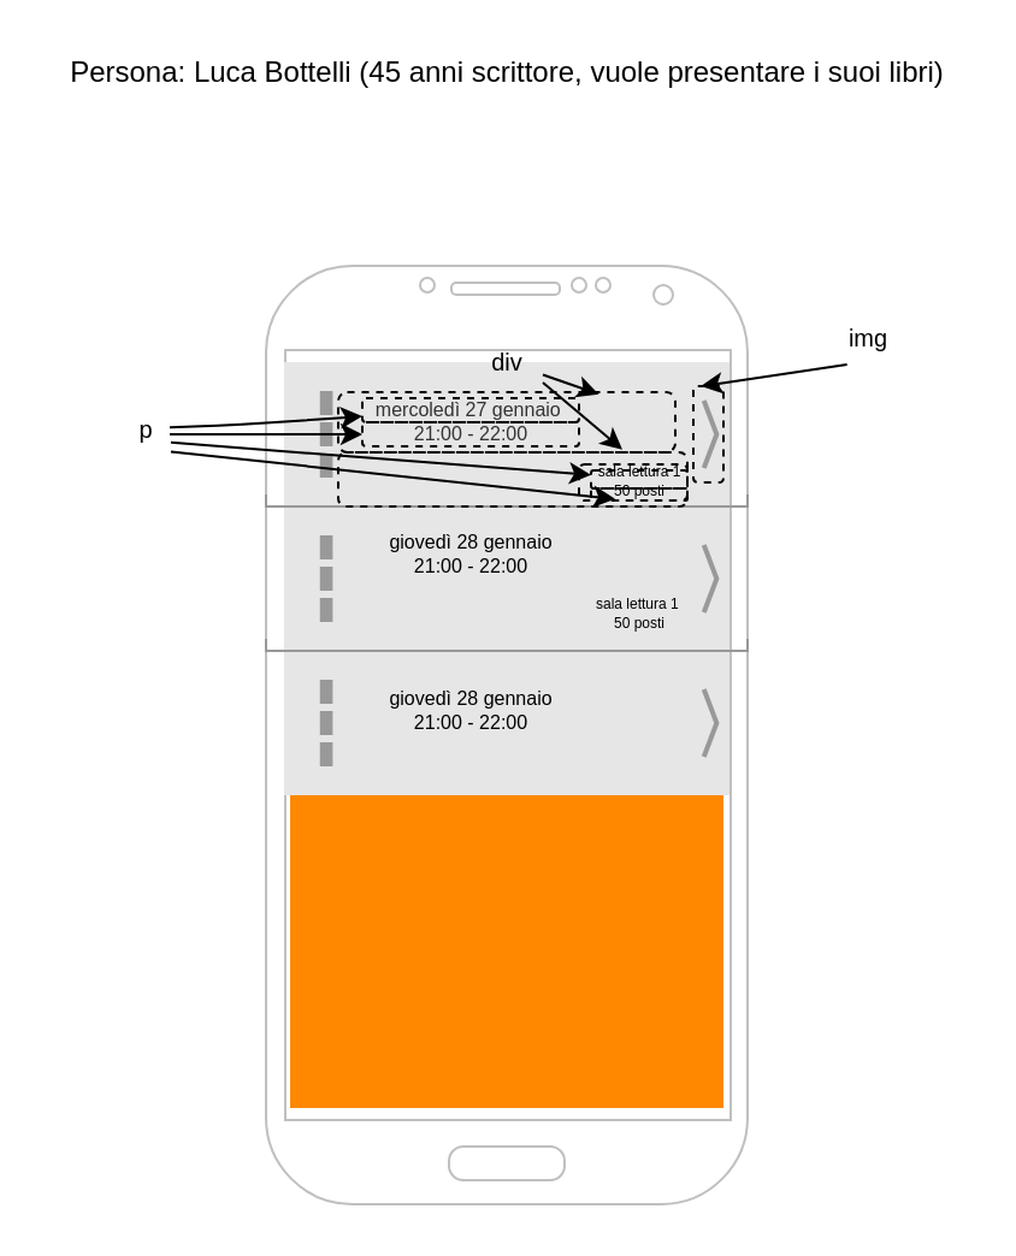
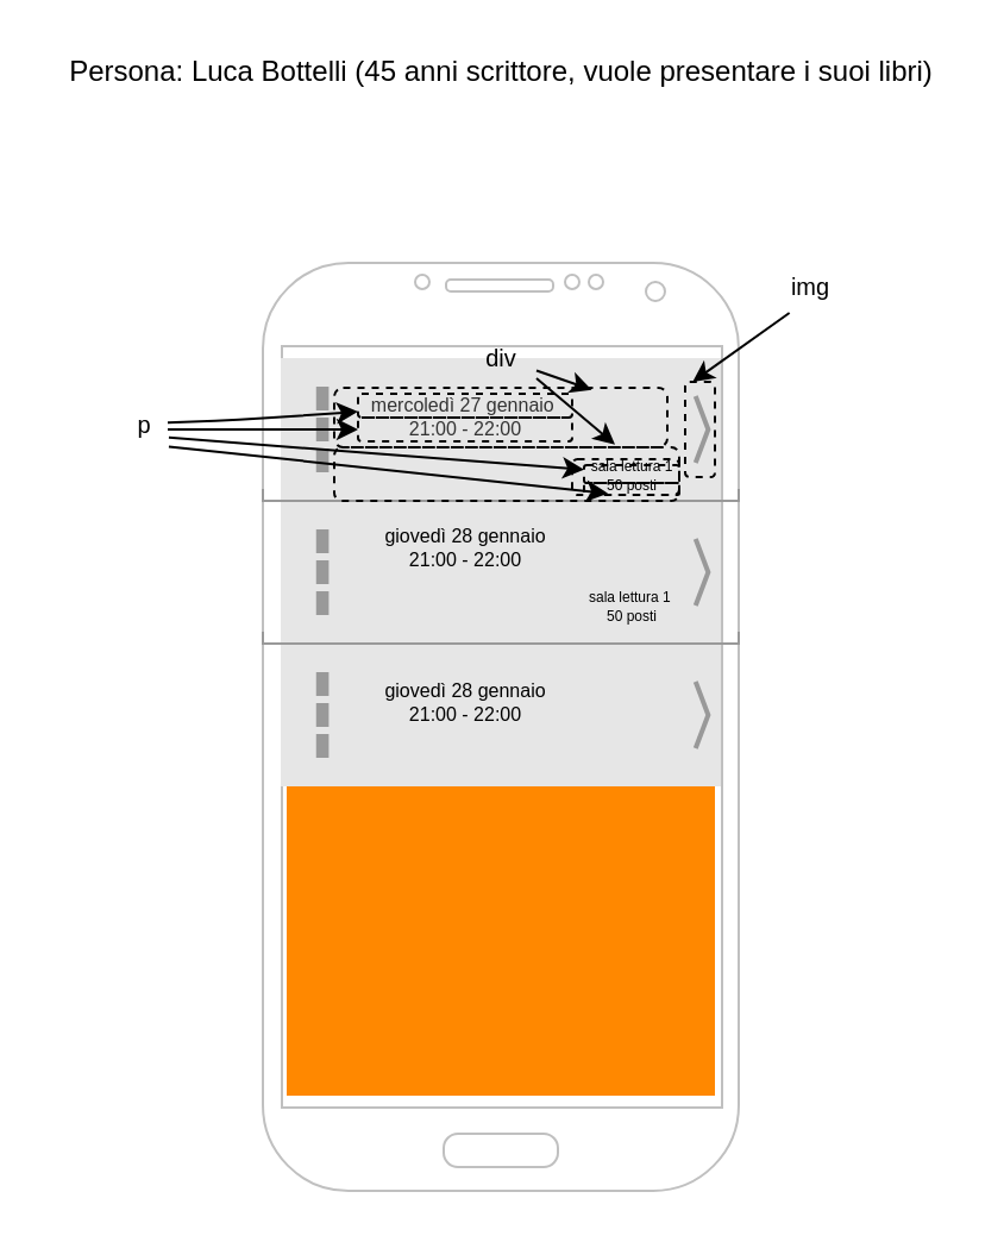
  <mxCell id="0" />
  <mxCell id="1" parent="0" />
  <mxCell id="2" value="" style="verticalLabelPosition=bottom;verticalAlign=top;html=1;shadow=0;dashed=0;strokeWidth=1;shape=mxgraph.android.phone2;strokeColor=#c0c0c0;" vertex="1" parent="1"><mxGeometry x="110" y="110" width="200" height="390" as="geometry" /></mxCell>
  <mxCell id="3" value="Persona: Luca Bottelli (45 anni scrittore, vuole presentare i suoi libri)" style="text;html=1;align=center;verticalAlign=middle;resizable=0;points=[];autosize=1;" vertex="1" parent="1"><mxGeometry x="20" y="20" width="380" height="20" as="geometry" /></mxCell>
  <mxCell id="4" value="" style="verticalLabelPosition=bottom;verticalAlign=top;html=1;shadow=0;dashed=0;strokeWidth=1;strokeColor=none;shape=rect;fillColor=#ff8800;" vertex="1" parent="1"><mxGeometry x="120" y="150" width="180" height="310" as="geometry" /></mxCell>
  <mxCell id="5" value="" style="strokeWidth=1;html=1;shadow=0;dashed=0;shape=mxgraph.android.action_bar;fillColor=#E6E6E6;strokeColor=#c0c0c0;strokeWidth=2;rotation=-180;" vertex="1" parent="1"><mxGeometry x="117.5" y="150" width="185" height="60" as="geometry" /></mxCell>
  <mxCell id="6" value="" style="strokeWidth=1;html=1;shadow=0;dashed=0;shape=mxgraph.android.action_bar;fillColor=#E6E6E6;strokeColor=#c0c0c0;strokeWidth=2;rotation=-180;" vertex="1" parent="1"><mxGeometry x="117.5" y="210" width="185" height="60" as="geometry" /></mxCell>
  <mxCell id="7" value="" style="strokeWidth=1;html=1;shadow=0;dashed=0;shape=mxgraph.android.action_bar;fillColor=#E6E6E6;strokeColor=#c0c0c0;strokeWidth=2;rotation=-180;" vertex="1" parent="1"><mxGeometry x="117.5" y="270" width="185" height="60" as="geometry" /></mxCell>
  <mxCell id="8" value="mercoledì 27 gennaio&amp;nbsp;&lt;br style=&quot;font-size: 8px;&quot;&gt;21:00 - 22:00" style="text;html=1;align=center;verticalAlign=middle;resizable=0;points=[];autosize=1;fontColor=#333333;fontSize=8;" vertex="1" parent="1"><mxGeometry x="150" y="160" width="90" height="30" as="geometry" /></mxCell>
  <mxCell id="9" value="sala lettura 1&lt;br style=&quot;font-size: 6px;&quot;&gt;50 posti" style="text;html=1;align=center;verticalAlign=middle;resizable=0;points=[];autosize=1;fontSize=6;" vertex="1" parent="1"><mxGeometry x="240" y="190" width="50" height="20" as="geometry" /></mxCell>
  <mxCell id="10" value="" style="strokeWidth=1;html=1;shadow=0;dashed=0;shape=mxgraph.android.textfield;align=center;strokeColor=#999999;pointerEvents=1;fillColor=none;gradientColor=none;fontSize=6;" vertex="1" parent="1"><mxGeometry x="110" y="180" width="200" height="30" as="geometry" /></mxCell>
  <mxCell id="11" value="" style="strokeWidth=1;html=1;shadow=0;dashed=0;shape=mxgraph.android.textfield;align=center;strokeColor=#999999;pointerEvents=1;fillColor=none;gradientColor=none;fontSize=6;" vertex="1" parent="1"><mxGeometry x="110" y="240" width="200" height="30" as="geometry" /></mxCell>
  <mxCell id="12" value="giovedì 28 gennaio&lt;br style=&quot;font-size: 8px;&quot;&gt;21:00 - 22:00" style="text;html=1;align=center;verticalAlign=middle;resizable=0;points=[];autosize=1;fontSize=8;" vertex="1" parent="1"><mxGeometry x="155" y="215" width="80" height="30" as="geometry" /></mxCell>
  <mxCell id="13" value="sala lettura 1&amp;nbsp;&lt;br style=&quot;font-size: 6px;&quot;&gt;50 posti" style="text;html=1;align=center;verticalAlign=middle;resizable=0;points=[];autosize=1;fontSize=6;" vertex="1" parent="1"><mxGeometry x="240" y="245" width="50" height="20" as="geometry" /></mxCell>
  <mxCell id="14" value="giovedì 28 gennaio&lt;br&gt;21:00 - 22:00" style="text;html=1;align=center;verticalAlign=middle;resizable=0;points=[];autosize=1;fontSize=8;" vertex="1" parent="1"><mxGeometry x="155" y="280" width="80" height="30" as="geometry" /></mxCell>
  <mxCell id="15" value="" style="rounded=1;whiteSpace=wrap;html=1;dashed=1;strokeColor=#000000;fillColor=none;gradientColor=none;fontSize=6;" vertex="1" parent="1"><mxGeometry x="140" y="162.5" width="140" height="25" as="geometry" /></mxCell>
  <mxCell id="16" value="" style="rounded=1;whiteSpace=wrap;html=1;dashed=1;strokeColor=#000000;fillColor=none;gradientColor=none;fontSize=6;" vertex="1" parent="1"><mxGeometry x="140" y="187.5" width="145" height="22.5" as="geometry" /></mxCell>
  <mxCell id="17" value="" style="rounded=1;whiteSpace=wrap;html=1;dashed=1;strokeColor=#000000;fillColor=none;gradientColor=none;fontSize=6;" vertex="1" parent="1"><mxGeometry x="150" y="175" width="90" height="10" as="geometry" /></mxCell>
  <mxCell id="18" value="" style="rounded=1;whiteSpace=wrap;html=1;dashed=1;strokeColor=#000000;fillColor=none;gradientColor=none;fontSize=6;" vertex="1" parent="1"><mxGeometry x="150" y="165" width="90" height="10" as="geometry" /></mxCell>
  <mxCell id="19" value="" style="rounded=1;whiteSpace=wrap;html=1;dashed=1;strokeColor=#000000;fillColor=none;gradientColor=none;fontSize=6;" vertex="1" parent="1"><mxGeometry x="240" y="192.5" width="45" height="15" as="geometry" /></mxCell>
  <mxCell id="20" value="div" style="text;html=1;align=center;verticalAlign=middle;resizable=0;points=[];autosize=1;fontSize=10;" vertex="1" parent="1"><mxGeometry x="195" y="140" width="30" height="20" as="geometry" /></mxCell>
  <mxCell id="21" value="p" style="text;html=1;align=center;verticalAlign=middle;resizable=0;points=[];autosize=1;fontSize=10;" vertex="1" parent="1"><mxGeometry x="50" y="167.5" width="20" height="20" as="geometry" /></mxCell>
  <mxCell id="22" value="" style="endArrow=classic;html=1;fontSize=10;entryX=0;entryY=0.75;entryDx=0;entryDy=0;" edge="1" parent="1" source="21" target="18"><mxGeometry width="50" height="50" relative="1" as="geometry"><mxPoint x="0" y="280" as="sourcePoint" /><mxPoint x="100" y="180" as="targetPoint" /><Array as="points"><mxPoint x="100" y="176" /></Array></mxGeometry></mxCell>
  <mxCell id="23" value="" style="endArrow=classic;html=1;fontSize=10;entryX=0;entryY=0.5;entryDx=0;entryDy=0;" edge="1" parent="1" target="17"><mxGeometry width="50" height="50" relative="1" as="geometry"><mxPoint x="70" y="180" as="sourcePoint" /><mxPoint x="100" y="200" as="targetPoint" /></mxGeometry></mxCell>
  <mxCell id="24" value="" style="endArrow=classic;html=1;fontSize=10;entryX=0;entryY=0.25;entryDx=0;entryDy=0;exitX=1.024;exitY=0.796;exitDx=0;exitDy=0;exitPerimeter=0;" edge="1" parent="1" source="21" target="25"><mxGeometry width="50" height="50" relative="1" as="geometry"><mxPoint x="90" y="198.125" as="sourcePoint" /><mxPoint x="120" y="200" as="targetPoint" /></mxGeometry></mxCell>
  <mxCell id="25" value="" style="rounded=1;whiteSpace=wrap;html=1;dashed=1;strokeColor=#000000;fillColor=none;gradientColor=none;fontSize=6;" vertex="1" parent="1"><mxGeometry x="245" y="195" width="40" height="7.5" as="geometry" /></mxCell>
  <mxCell id="26" value="" style="rounded=1;whiteSpace=wrap;html=1;dashed=1;strokeColor=#000000;fillColor=none;gradientColor=none;fontSize=6;" vertex="1" parent="1"><mxGeometry x="245" y="202.5" width="40" height="5" as="geometry" /></mxCell>
  <mxCell id="27" value="" style="endArrow=classic;html=1;fontSize=10;entryX=0;entryY=0.25;entryDx=0;entryDy=0;exitX=1.024;exitY=0.987;exitDx=0;exitDy=0;exitPerimeter=0;" edge="1" parent="1" source="21"><mxGeometry width="50" height="50" relative="1" as="geometry"><mxPoint x="80.48" y="193.42" as="sourcePoint" /><mxPoint x="255" y="206.875" as="targetPoint" /></mxGeometry></mxCell>
  <mxCell id="28" value="" style="endArrow=classic;html=1;fontSize=10;entryX=0.773;entryY=0.033;entryDx=0;entryDy=0;entryPerimeter=0;" edge="1" parent="1" source="20" target="15"><mxGeometry width="50" height="50" relative="1" as="geometry"><mxPoint x="226" y="150" as="sourcePoint" /><mxPoint x="324.52" y="93.455" as="targetPoint" /></mxGeometry></mxCell>
  <mxCell id="29" value="" style="endArrow=classic;html=1;fontSize=10;entryX=0.814;entryY=-0.052;entryDx=0;entryDy=0;entryPerimeter=0;" edge="1" parent="1" target="16"><mxGeometry width="50" height="50" relative="1" as="geometry"><mxPoint x="225" y="158.53" as="sourcePoint" /><mxPoint x="255.95" y="167.505" as="targetPoint" /></mxGeometry></mxCell>
  <mxCell id="30" value="" style="rounded=1;whiteSpace=wrap;html=1;dashed=1;strokeColor=#000000;fillColor=none;gradientColor=none;fontSize=6;" vertex="1" parent="1"><mxGeometry x="287.5" y="160" width="12.5" height="40" as="geometry" /></mxCell>
- <mxCell id="31" value="img" style="text;html=1;align=center;verticalAlign=middle;resizable=0;points=[];autosize=1;fontSize=10;" vertex="1" parent="1"><mxGeometry x="345" y="130" width="30" height="20" as="geometry" /></mxCell>
+ <mxCell id="31" value="img" style="text;html=1;align=center;verticalAlign=middle;resizable=0;points=[];autosize=1;fontSize=10;" vertex="1" parent="1"><mxGeometry x="325" y="110" width="30" height="20" as="geometry" /></mxCell>
  <mxCell id="32" value="" style="endArrow=classic;html=1;fontSize=10;entryX=0.25;entryY=0;entryDx=0;entryDy=0;exitX=0.211;exitY=1.05;exitDx=0;exitDy=0;exitPerimeter=0;" edge="1" parent="1" source="31" target="30"><mxGeometry width="50" height="50" relative="1" as="geometry"><mxPoint x="331.78" y="167.5" as="sourcePoint" /><mxPoint x="355" y="175.595" as="targetPoint" /></mxGeometry></mxCell>
